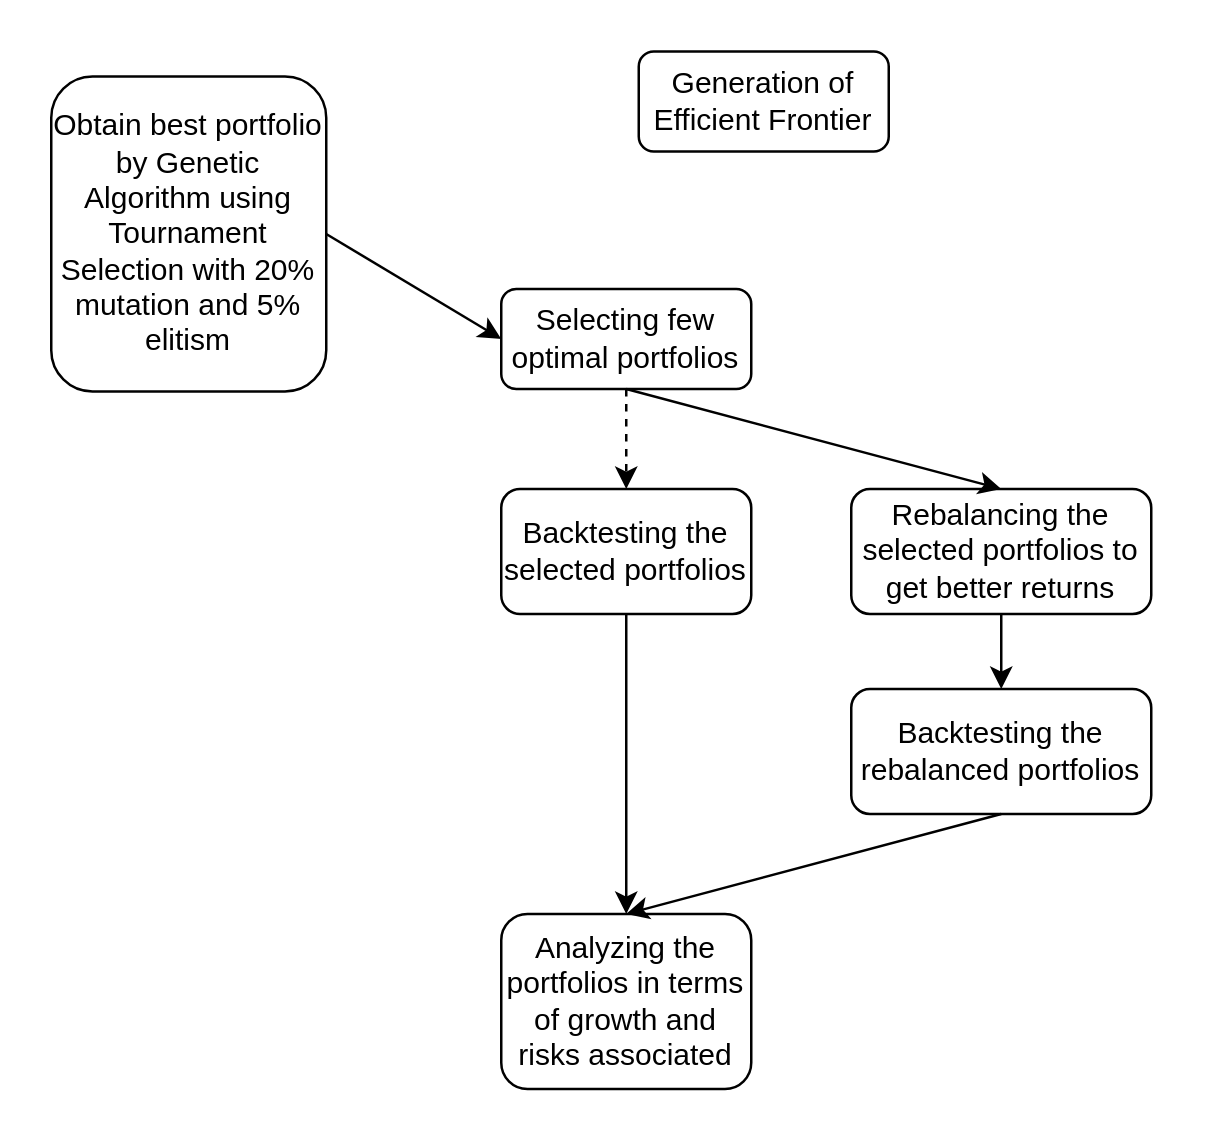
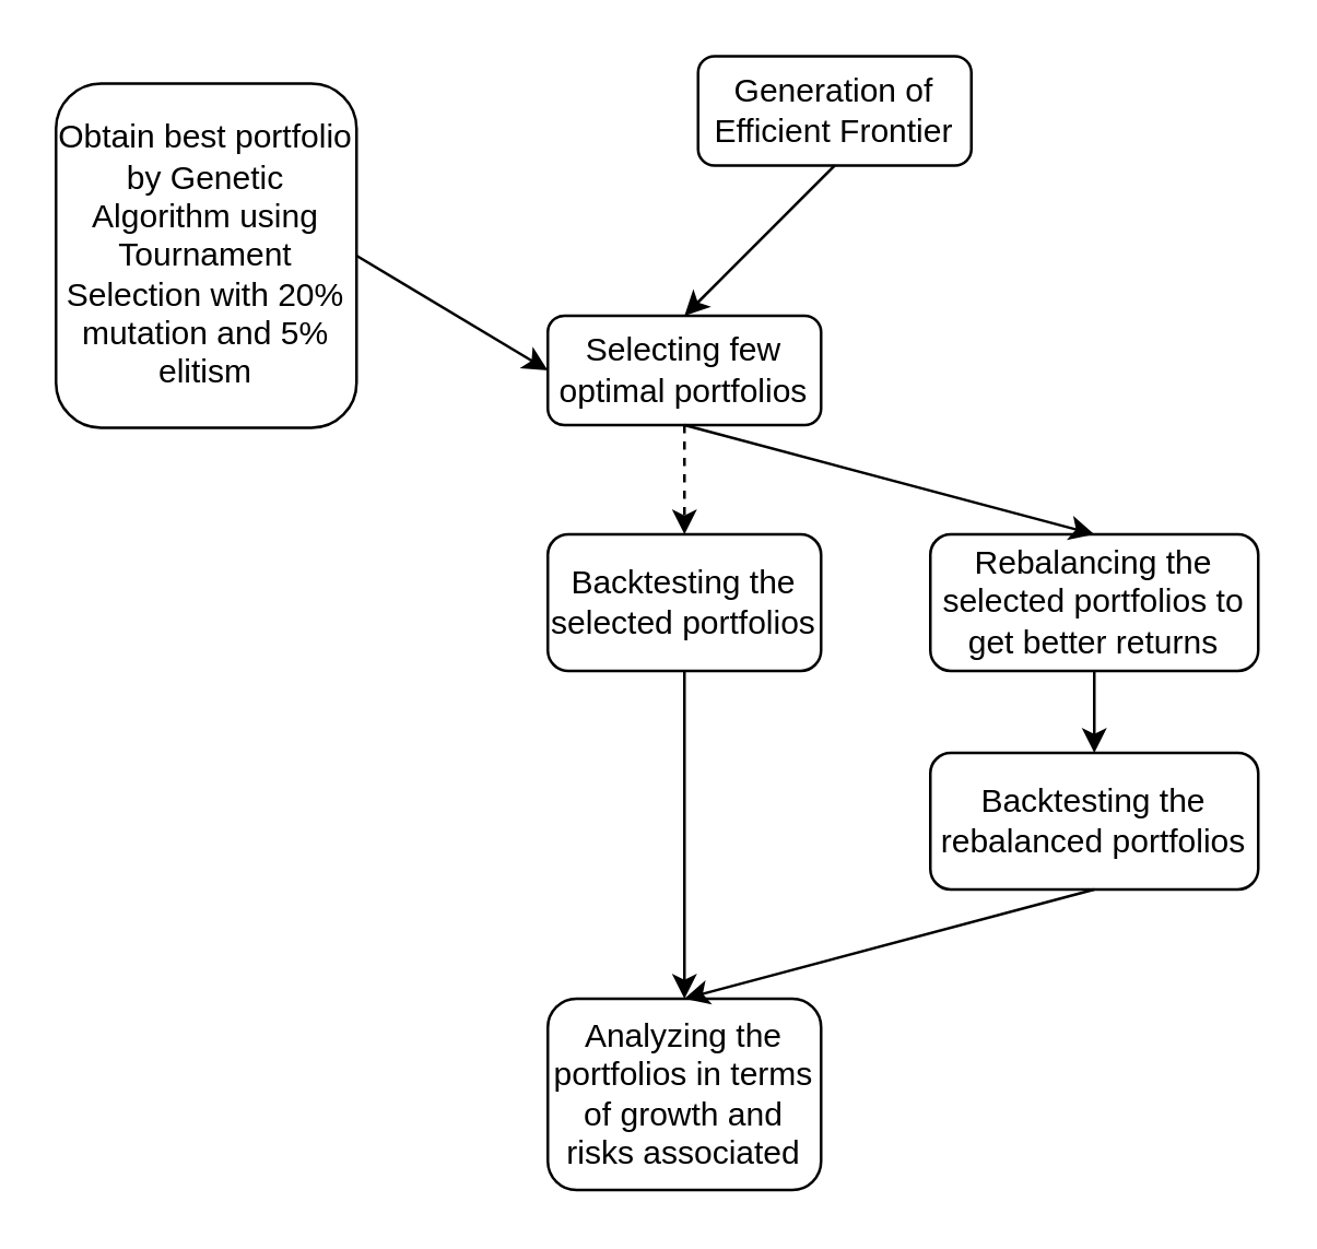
  <mxCell id="0" />
  <mxCell id="1" parent="0" />
  <mxCell id="2" value="&lt;span&gt;Generation of Efficient Frontier&lt;/span&gt;" style="rounded=1;whiteSpace=wrap;html=1;" parent="1" vertex="1"><mxGeometry x="255" y="20" width="100" height="40" as="geometry" /></mxCell>
  <mxCell id="3" value="&lt;span&gt;Selecting few optimal portfolios&lt;/span&gt;" style="rounded=1;whiteSpace=wrap;html=1;" parent="1" vertex="1"><mxGeometry x="200" y="115" width="100" height="40" as="geometry" /></mxCell>
  <mxCell id="4" value="&lt;span&gt;Backtesting the selected portfolios&lt;/span&gt;" style="rounded=1;whiteSpace=wrap;html=1;" parent="1" vertex="1"><mxGeometry x="200" y="195" width="100" height="50" as="geometry" /></mxCell>
  <mxCell id="5" value="&lt;span&gt;Rebalancing the selected portfolios to get better returns&lt;/span&gt;" style="rounded=1;whiteSpace=wrap;html=1;" parent="1" vertex="1"><mxGeometry x="340" y="195" width="120" height="50" as="geometry" /></mxCell>
  <mxCell id="6" value="Analyzing the portfolios in terms of growth and risks associated" style="rounded=1;whiteSpace=wrap;html=1;" parent="1" vertex="1"><mxGeometry x="200" y="365" width="100" height="70" as="geometry" /></mxCell>
+ <mxCell id="7" value="" style="endArrow=classic;html=1;exitX=0.5;exitY=1;exitDx=0;exitDy=0;entryX=0.5;entryY=0;entryDx=0;entryDy=0;" parent="1" source="2" target="3" edge="1"><mxGeometry width="50" height="50" relative="1" as="geometry"><mxPoint x="200" y="415" as="sourcePoint" /><mxPoint x="250" y="365" as="targetPoint" /></mxGeometry></mxCell>
  <mxCell id="8" value="" style="endArrow=classic;html=1;exitX=0.5;exitY=1;exitDx=0;exitDy=0;entryX=0.5;entryY=0;entryDx=0;entryDy=0;dashed=1;" parent="1" source="3" target="4" edge="1"><mxGeometry width="50" height="50" relative="1" as="geometry"><mxPoint x="260" y="85" as="sourcePoint" /><mxPoint x="260" y="125" as="targetPoint" /></mxGeometry></mxCell>
  <mxCell id="9" value="" style="endArrow=classic;html=1;exitX=0.5;exitY=1;exitDx=0;exitDy=0;entryX=0.5;entryY=0;entryDx=0;entryDy=0;" parent="1" source="4" target="6" edge="1"><mxGeometry width="50" height="50" relative="1" as="geometry"><mxPoint x="270" y="95" as="sourcePoint" /><mxPoint x="270" y="135" as="targetPoint" /></mxGeometry></mxCell>
  <mxCell id="10" value="" style="endArrow=classic;html=1;exitX=0.5;exitY=1;exitDx=0;exitDy=0;entryX=0.5;entryY=0;entryDx=0;entryDy=0;" parent="1" source="5" target="12" edge="1"><mxGeometry width="50" height="50" relative="1" as="geometry"><mxPoint x="260" y="255" as="sourcePoint" /><mxPoint x="320" y="295" as="targetPoint" /></mxGeometry></mxCell>
  <mxCell id="11" value="" style="endArrow=classic;html=1;exitX=0.5;exitY=1;exitDx=0;exitDy=0;entryX=0.5;entryY=0;entryDx=0;entryDy=0;" parent="1" source="3" target="5" edge="1"><mxGeometry width="50" height="50" relative="1" as="geometry"><mxPoint x="410" y="255" as="sourcePoint" /><mxPoint x="320" y="295" as="targetPoint" /></mxGeometry></mxCell>
  <mxCell id="12" value="&lt;span&gt;Backtesting the rebalanced portfolios&lt;/span&gt;" style="rounded=1;whiteSpace=wrap;html=1;" parent="1" vertex="1"><mxGeometry x="340" y="275" width="120" height="50" as="geometry" /></mxCell>
  <mxCell id="13" value="" style="endArrow=classic;html=1;exitX=0.5;exitY=1;exitDx=0;exitDy=0;entryX=0.5;entryY=0;entryDx=0;entryDy=0;" parent="1" source="12" target="6" edge="1"><mxGeometry width="50" height="50" relative="1" as="geometry"><mxPoint x="410" y="255" as="sourcePoint" /><mxPoint x="410" y="285" as="targetPoint" /></mxGeometry></mxCell>
  <mxCell id="14" value="Obtain best portfolio by Genetic Algorithm using Tournament Selection with 20% mutation and 5% elitism" style="rounded=1;whiteSpace=wrap;html=1;" parent="1" vertex="1"><mxGeometry x="20" y="30" width="110" height="126" as="geometry" /></mxCell>
  <mxCell id="15" value="" style="endArrow=classic;html=1;exitX=1;exitY=0.5;exitDx=0;exitDy=0;entryX=0;entryY=0.5;entryDx=0;entryDy=0;" parent="1" source="14" target="3" edge="1"><mxGeometry width="50" height="50" relative="1" as="geometry"><mxPoint x="20" y="506" as="sourcePoint" /><mxPoint x="70" y="456" as="targetPoint" /></mxGeometry></mxCell>
